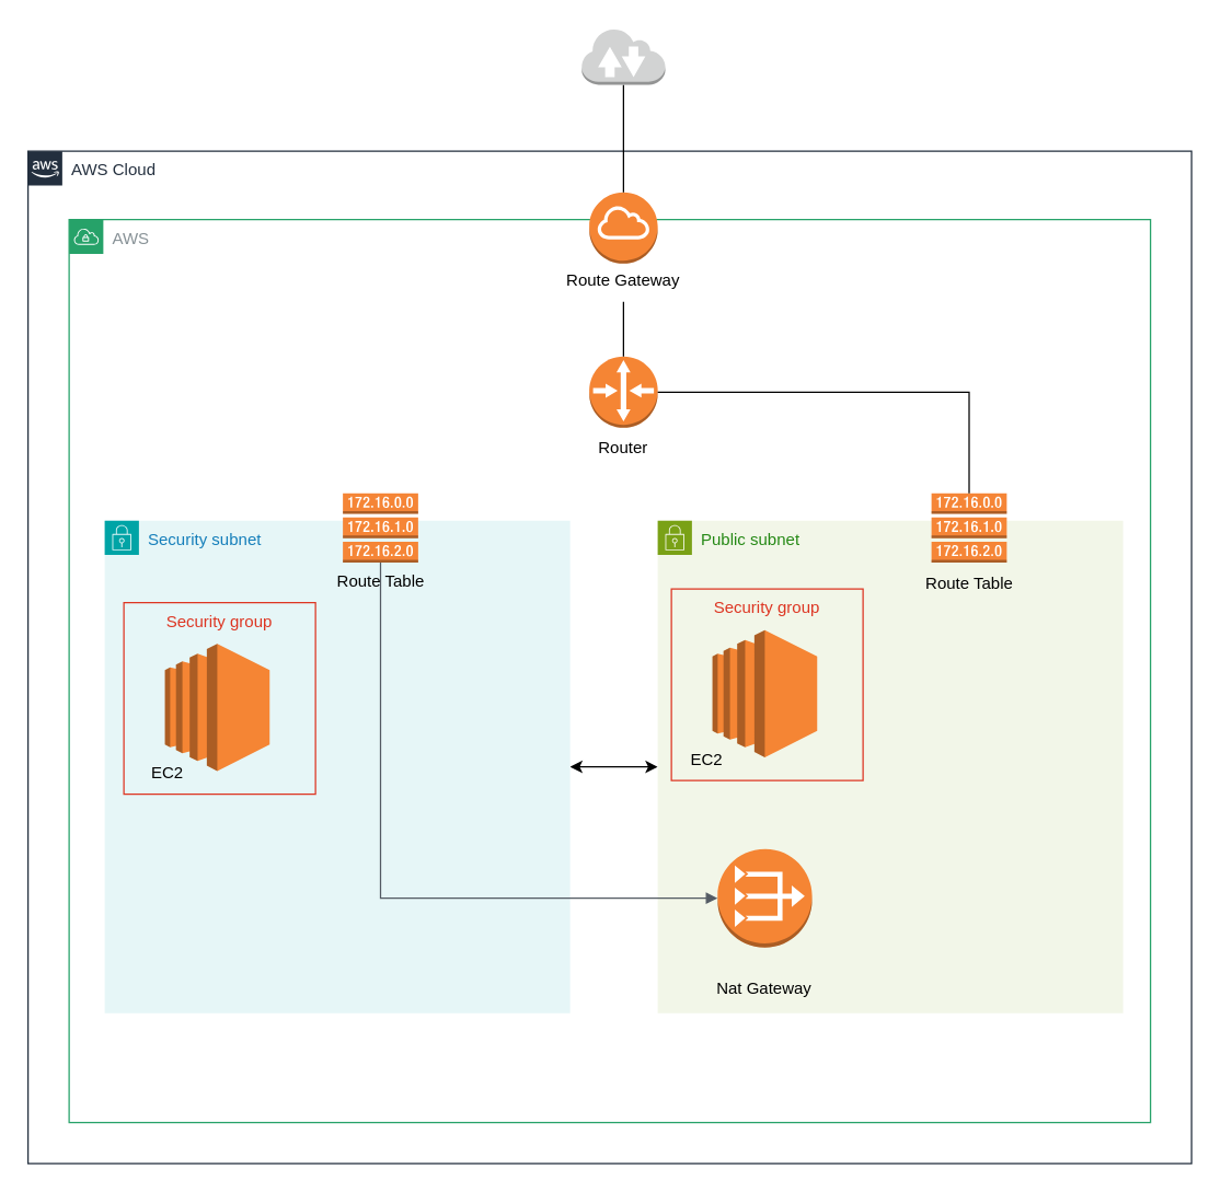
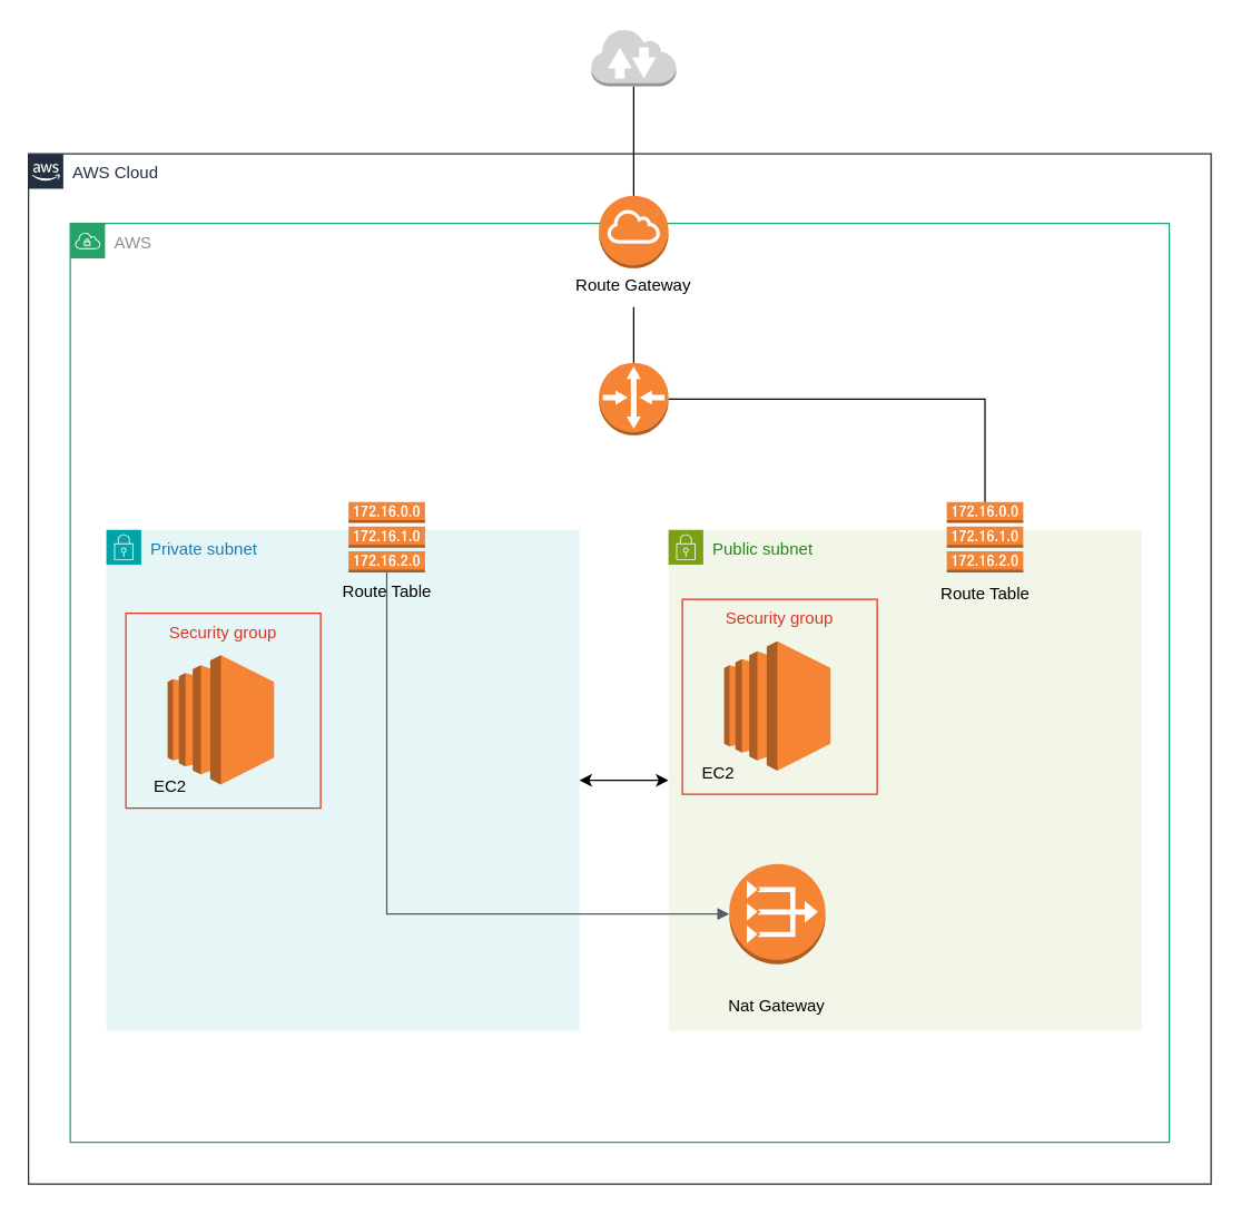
  <mxCell id="0" />
  <mxCell id="1" parent="0" />
  <mxCell id="2" value="AWS" style="sketch=0;outlineConnect=0;gradientColor=none;html=1;whiteSpace=wrap;fontSize=12;fontStyle=0;shape=mxgraph.aws4.group;grIcon=mxgraph.aws4.group_vpc;strokeColor=light-dark(#26a269, #6a7377);fillColor=none;verticalAlign=top;align=left;spacingLeft=30;fontColor=#879196;dashed=0;movable=1;resizable=1;rotatable=1;deletable=1;editable=1;locked=0;connectable=1;" vertex="1" parent="1"><mxGeometry x="50" y="160" width="790" height="660" as="geometry" /></mxCell>
  <mxCell id="3" value="AWS Cloud" style="points=[[0,0],[0.25,0],[0.5,0],[0.75,0],[1,0],[1,0.25],[1,0.5],[1,0.75],[1,1],[0.75,1],[0.5,1],[0.25,1],[0,1],[0,0.75],[0,0.5],[0,0.25]];outlineConnect=0;gradientColor=none;html=1;whiteSpace=wrap;fontSize=12;fontStyle=0;container=1;pointerEvents=0;collapsible=0;recursiveResize=0;shape=mxgraph.aws4.group;grIcon=mxgraph.aws4.group_aws_cloud_alt;strokeColor=#232F3E;fillColor=none;verticalAlign=top;align=left;spacingLeft=30;fontColor=#232F3E;dashed=0;movable=1;resizable=1;rotatable=1;deletable=1;editable=1;locked=0;connectable=1;" vertex="1" parent="1"><mxGeometry x="20" y="110" width="850" height="740" as="geometry" /></mxCell>
  <mxCell id="4" value="" style="outlineConnect=0;dashed=0;verticalLabelPosition=bottom;verticalAlign=top;align=center;html=1;shape=mxgraph.aws3.internet_gateway;fillColor=#F58534;gradientColor=none;" vertex="1" parent="1"><mxGeometry x="430" y="140" width="50" height="52.17" as="geometry" /></mxCell>
  <mxCell id="5" value="&lt;div&gt;&lt;br/&gt;&lt;/div&gt;" style="outlineConnect=0;dashed=0;verticalLabelPosition=bottom;verticalAlign=top;align=center;html=1;shape=mxgraph.aws3.router;fillColor=#F58534;gradientColor=none;" vertex="1" parent="1"><mxGeometry x="430" y="260" width="50" height="52.17" as="geometry" /></mxCell>
  <mxCell id="6" style="edgeStyle=orthogonalEdgeStyle;rounded=0;orthogonalLoop=1;jettySize=auto;html=1;startArrow=classic;startFill=1;" edge="1" parent="1" source="7"><mxGeometry relative="1" as="geometry"><mxPoint x="480" y="560" as="targetPoint" /></mxGeometry></mxCell>
- <mxCell id="7" value="Security subnet" style="points=[[0,0],[0.25,0],[0.5,0],[0.75,0],[1,0],[1,0.25],[1,0.5],[1,0.75],[1,1],[0.75,1],[0.5,1],[0.25,1],[0,1],[0,0.75],[0,0.5],[0,0.25]];outlineConnect=0;gradientColor=none;html=1;whiteSpace=wrap;fontSize=12;fontStyle=0;container=1;pointerEvents=0;collapsible=0;recursiveResize=0;shape=mxgraph.aws4.group;grIcon=mxgraph.aws4.group_security_group;grStroke=0;strokeColor=#00A4A6;fillColor=#E6F6F7;verticalAlign=top;align=left;spacingLeft=30;fontColor=#147EBA;dashed=0;" vertex="1" parent="1"><mxGeometry x="76" y="380" width="340" height="360" as="geometry" /></mxCell>
+ <mxCell id="7" value="Private subnet" style="points=[[0,0],[0.25,0],[0.5,0],[0.75,0],[1,0],[1,0.25],[1,0.5],[1,0.75],[1,1],[0.75,1],[0.5,1],[0.25,1],[0,1],[0,0.75],[0,0.5],[0,0.25]];outlineConnect=0;gradientColor=none;html=1;whiteSpace=wrap;fontSize=12;fontStyle=0;container=1;pointerEvents=0;collapsible=0;recursiveResize=0;shape=mxgraph.aws4.group;grIcon=mxgraph.aws4.group_security_group;grStroke=0;strokeColor=#00A4A6;fillColor=#E6F6F7;verticalAlign=top;align=left;spacingLeft=30;fontColor=#147EBA;dashed=0;" vertex="1" parent="1"><mxGeometry x="76" y="380" width="340" height="360" as="geometry" /></mxCell>
  <mxCell id="8" value="" style="outlineConnect=0;dashed=0;verticalLabelPosition=bottom;verticalAlign=top;align=center;html=1;shape=mxgraph.aws3.ec2;fillColor=#F58534;gradientColor=none;" vertex="1" parent="7"><mxGeometry x="44" y="90" width="76.5" height="93" as="geometry" /></mxCell>
  <mxCell id="9" value="Public subnet" style="points=[[0,0],[0.25,0],[0.5,0],[0.75,0],[1,0],[1,0.25],[1,0.5],[1,0.75],[1,1],[0.75,1],[0.5,1],[0.25,1],[0,1],[0,0.75],[0,0.5],[0,0.25]];outlineConnect=0;gradientColor=none;html=1;whiteSpace=wrap;fontSize=12;fontStyle=0;container=1;pointerEvents=0;collapsible=0;recursiveResize=0;shape=mxgraph.aws4.group;grIcon=mxgraph.aws4.group_security_group;grStroke=0;strokeColor=#7AA116;fillColor=#F2F6E8;verticalAlign=top;align=left;spacingLeft=30;fontColor=#248814;dashed=0;" vertex="1" parent="1"><mxGeometry x="480" y="380" width="340" height="360" as="geometry" /></mxCell>
  <mxCell id="10" value="" style="outlineConnect=0;dashed=0;verticalLabelPosition=bottom;verticalAlign=top;align=center;html=1;shape=mxgraph.aws3.ec2;fillColor=#F58534;gradientColor=none;" vertex="1" parent="9"><mxGeometry x="40" y="80" width="76.5" height="93" as="geometry" /></mxCell>
  <mxCell id="11" value="" style="outlineConnect=0;dashed=0;verticalLabelPosition=bottom;verticalAlign=top;align=center;html=1;shape=mxgraph.aws3.vpc_nat_gateway;fillColor=#F58534;gradientColor=none;" vertex="1" parent="9"><mxGeometry x="43.75" y="240" width="69" height="72" as="geometry" /></mxCell>
  <mxCell id="12" value="" style="outlineConnect=0;dashed=0;verticalLabelPosition=bottom;verticalAlign=top;align=center;html=1;shape=mxgraph.aws3.route_table;fillColor=#F58536;gradientColor=none;" vertex="1" parent="9"><mxGeometry x="200" y="-20" width="55" height="50.6" as="geometry" /></mxCell>
  <mxCell id="13" value="Nat Gateway" style="text;html=1;align=center;verticalAlign=middle;whiteSpace=wrap;rounded=0;" vertex="1" parent="9"><mxGeometry x="32.25" y="327" width="92" height="30" as="geometry" /></mxCell>
  <mxCell id="14" value="Route Table" style="text;html=1;align=center;verticalAlign=middle;whiteSpace=wrap;rounded=0;" vertex="1" parent="9"><mxGeometry x="181.5" y="30.6" width="92" height="30" as="geometry" /></mxCell>
  <mxCell id="15" value="" style="outlineConnect=0;dashed=0;verticalLabelPosition=bottom;verticalAlign=top;align=center;html=1;shape=mxgraph.aws3.route_table;fillColor=#F58536;gradientColor=none;" vertex="1" parent="1"><mxGeometry x="250" y="360" width="55" height="50.6" as="geometry" /></mxCell>
  <mxCell id="16" value="" style="edgeStyle=orthogonalEdgeStyle;html=1;endArrow=block;elbow=vertical;startArrow=none;endFill=1;strokeColor=#545B64;rounded=0;entryX=0;entryY=0.5;entryDx=0;entryDy=0;entryPerimeter=0;exitX=0.5;exitY=1;exitDx=0;exitDy=0;exitPerimeter=0;" edge="1" parent="1" source="15" target="11"><mxGeometry width="100" relative="1" as="geometry"><mxPoint x="310" y="420" as="sourcePoint" /><mxPoint x="490" y="450" as="targetPoint" /></mxGeometry></mxCell>
  <mxCell id="17" value="Security group" style="fillColor=none;strokeColor=#DD3522;verticalAlign=top;fontStyle=0;fontColor=#DD3522;whiteSpace=wrap;html=1;" vertex="1" parent="1"><mxGeometry x="490" y="430" width="140" height="140" as="geometry" /></mxCell>
  <mxCell id="18" value="Security group" style="fillColor=none;strokeColor=#DD3522;verticalAlign=top;fontStyle=0;fontColor=#DD3522;whiteSpace=wrap;html=1;" vertex="1" parent="1"><mxGeometry x="90" y="440" width="140" height="140" as="geometry" /></mxCell>
  <mxCell id="19" value="EC2" style="text;html=1;align=center;verticalAlign=middle;whiteSpace=wrap;rounded=0;" vertex="1" parent="1"><mxGeometry x="470" y="540" width="92" height="30" as="geometry" /></mxCell>
  <mxCell id="20" value="EC2" style="text;html=1;align=center;verticalAlign=middle;whiteSpace=wrap;rounded=0;" vertex="1" parent="1"><mxGeometry x="76" y="550" width="92" height="30" as="geometry" /></mxCell>
  <mxCell id="21" value="Route Table" style="text;html=1;align=center;verticalAlign=middle;whiteSpace=wrap;rounded=0;" vertex="1" parent="1"><mxGeometry x="231.5" y="410" width="92" height="30" as="geometry" /></mxCell>
- <mxCell id="22" value="Router" style="text;html=1;align=center;verticalAlign=middle;whiteSpace=wrap;rounded=0;" vertex="1" parent="1"><mxGeometry x="409" y="312.17" width="92" height="30" as="geometry" /></mxCell>
  <mxCell id="23" value="Route Gateway" style="text;html=1;align=center;verticalAlign=middle;whiteSpace=wrap;rounded=0;" vertex="1" parent="1"><mxGeometry x="409" y="190" width="92" height="30" as="geometry" /></mxCell>
  <mxCell id="24" style="edgeStyle=orthogonalEdgeStyle;rounded=0;orthogonalLoop=1;jettySize=auto;html=1;endArrow=none;endFill=0;" edge="1" parent="1" source="25" target="4"><mxGeometry relative="1" as="geometry" /></mxCell>
  <mxCell id="25" value="" style="outlineConnect=0;dashed=0;verticalLabelPosition=bottom;verticalAlign=top;align=center;html=1;shape=mxgraph.aws3.internet_2;fillColor=#D2D3D3;gradientColor=none;" vertex="1" parent="1"><mxGeometry x="424.5" y="20" width="61" height="41.43" as="geometry" /></mxCell>
  <mxCell id="26" style="edgeStyle=orthogonalEdgeStyle;rounded=0;orthogonalLoop=1;jettySize=auto;html=1;entryX=0.5;entryY=0;entryDx=0;entryDy=0;entryPerimeter=0;endArrow=none;endFill=0;" edge="1" parent="1" source="23" target="5"><mxGeometry relative="1" as="geometry" /></mxCell>
  <mxCell id="27" style="edgeStyle=orthogonalEdgeStyle;rounded=0;orthogonalLoop=1;jettySize=auto;html=1;entryX=0.5;entryY=0;entryDx=0;entryDy=0;entryPerimeter=0;endArrow=none;endFill=0;" edge="1" parent="1" source="5" target="12"><mxGeometry relative="1" as="geometry" /></mxCell>
